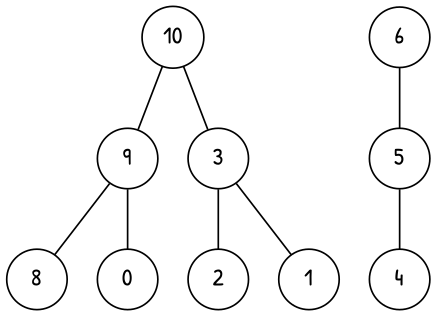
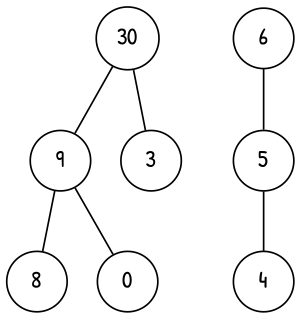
  graph {
    fontname="Patrick Hand"
    node [color=black fillcolor=white fontname="Patrick Hand" shape=circle style=filled]
    edge [fontname="Patrick Hand"]
-   10
+   10 [label=30]
    9
    3
    8
    n5 [label=0]
    6
    5
-   2
-   1
    4
    10 -- 9
    10 -- 3
    9 -- 8
    9 -- n5
-   3 -- 2
-   3 -- 1
    6 -- 5
    5 -- 4
  }
